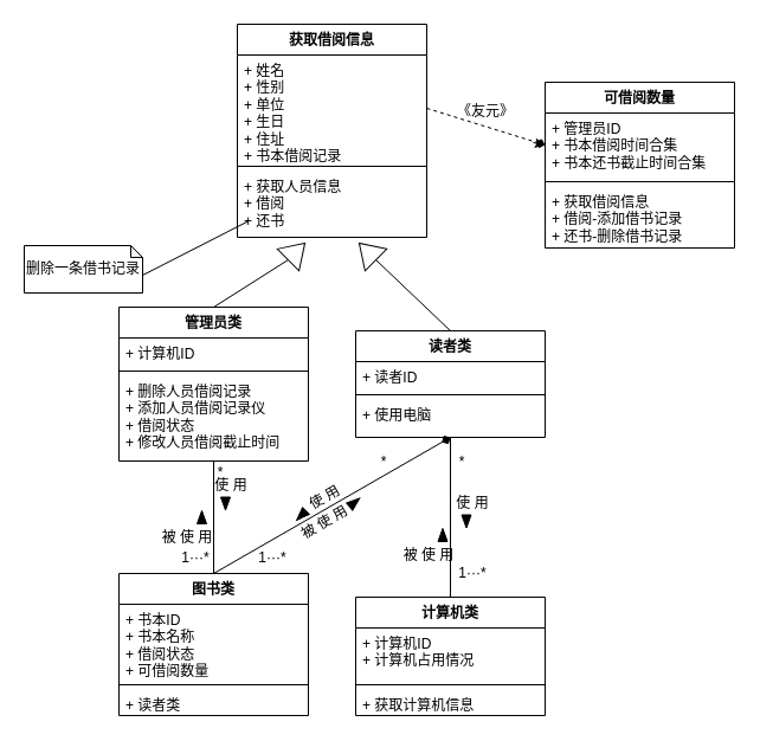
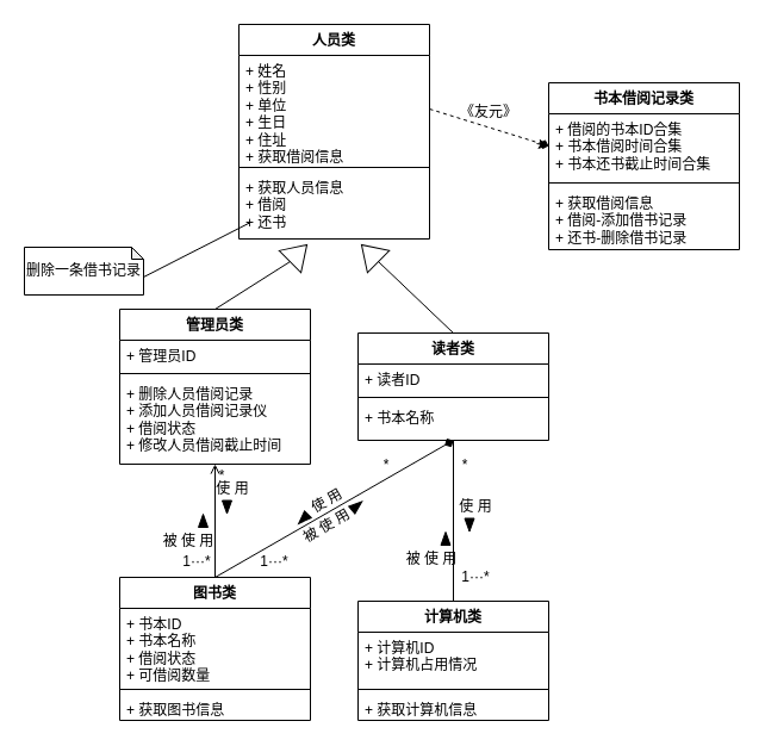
  <mxCell id="0" />
  <mxCell id="1" parent="0" />
- <mxCell id="2" value="获取借阅信息" style="swimlane;fontStyle=1;align=center;verticalAlign=top;childLayout=stackLayout;horizontal=1;startSize=26;horizontalStack=0;resizeParent=1;resizeParentMax=0;resizeLast=0;collapsible=1;marginBottom=0;whiteSpace=wrap;html=1;" vertex="1" parent="1"><mxGeometry x="200" y="20" width="160" height="180" as="geometry" /></mxCell>
- <mxCell id="3" value="+ 姓名&lt;br&gt;+ 性别&lt;br&gt;+ 单位&lt;br&gt;+ 生日&lt;br&gt;+ 住址&lt;br&gt;+ 书本借阅记录" style="text;strokeColor=none;fillColor=none;align=left;verticalAlign=top;spacingLeft=4;spacingRight=4;overflow=hidden;rotatable=0;points=[[0,0.5],[1,0.5]];portConstraint=eastwest;whiteSpace=wrap;html=1;" vertex="1" parent="2"><mxGeometry y="26" width="160" height="90" as="geometry" /></mxCell>
+ <mxCell id="2" value="人员类" style="swimlane;fontStyle=1;align=center;verticalAlign=top;childLayout=stackLayout;horizontal=1;startSize=26;horizontalStack=0;resizeParent=1;resizeParentMax=0;resizeLast=0;collapsible=1;marginBottom=0;whiteSpace=wrap;html=1;" vertex="1" parent="1"><mxGeometry x="200" y="20" width="160" height="180" as="geometry" /></mxCell>
+ <mxCell id="3" value="+ 姓名&lt;br&gt;+ 性别&lt;br&gt;+ 单位&lt;br&gt;+ 生日&lt;br&gt;+ 住址&lt;br&gt;+ 获取借阅信息" style="text;strokeColor=none;fillColor=none;align=left;verticalAlign=top;spacingLeft=4;spacingRight=4;overflow=hidden;rotatable=0;points=[[0,0.5],[1,0.5]];portConstraint=eastwest;whiteSpace=wrap;html=1;" vertex="1" parent="2"><mxGeometry y="26" width="160" height="90" as="geometry" /></mxCell>
  <mxCell id="4" value="" style="line;strokeWidth=1;fillColor=none;align=left;verticalAlign=middle;spacingTop=-1;spacingLeft=3;spacingRight=3;rotatable=0;labelPosition=right;points=[];portConstraint=eastwest;strokeColor=inherit;" vertex="1" parent="2"><mxGeometry y="116" width="160" height="8" as="geometry" /></mxCell>
  <mxCell id="5" value="+ 获取人员信息&lt;br&gt;+ 借阅&lt;br style=&quot;border-color: var(--border-color);&quot;&gt;+ 还书" style="text;strokeColor=none;fillColor=none;align=left;verticalAlign=top;spacingLeft=4;spacingRight=4;overflow=hidden;rotatable=0;points=[[0,0.5],[1,0.5]];portConstraint=eastwest;whiteSpace=wrap;html=1;" vertex="1" parent="2"><mxGeometry y="124" width="160" height="56" as="geometry" /></mxCell>
  <mxCell id="6" value="管理员类" style="swimlane;fontStyle=1;align=center;verticalAlign=top;childLayout=stackLayout;horizontal=1;startSize=26;horizontalStack=0;resizeParent=1;resizeParentMax=0;resizeLast=0;collapsible=1;marginBottom=0;whiteSpace=wrap;html=1;" vertex="1" parent="1"><mxGeometry x="100" y="259" width="160" height="130" as="geometry" /></mxCell>
- <mxCell id="7" value="+ 计算机ID" style="text;strokeColor=none;fillColor=none;align=left;verticalAlign=top;spacingLeft=4;spacingRight=4;overflow=hidden;rotatable=0;points=[[0,0.5],[1,0.5]];portConstraint=eastwest;whiteSpace=wrap;html=1;" vertex="1" parent="6"><mxGeometry y="26" width="160" height="24" as="geometry" /></mxCell>
+ <mxCell id="7" value="+ 管理员ID" style="text;strokeColor=none;fillColor=none;align=left;verticalAlign=top;spacingLeft=4;spacingRight=4;overflow=hidden;rotatable=0;points=[[0,0.5],[1,0.5]];portConstraint=eastwest;whiteSpace=wrap;html=1;" vertex="1" parent="6"><mxGeometry y="26" width="160" height="24" as="geometry" /></mxCell>
  <mxCell id="8" value="" style="line;strokeWidth=1;fillColor=none;align=left;verticalAlign=middle;spacingTop=-1;spacingLeft=3;spacingRight=3;rotatable=0;labelPosition=right;points=[];portConstraint=eastwest;strokeColor=inherit;" vertex="1" parent="6"><mxGeometry y="50" width="160" height="8" as="geometry" /></mxCell>
  <mxCell id="9" value="+ 删除人员借阅记录&lt;br&gt;+ 添加人员借阅记录仪&lt;br&gt;+ 借阅状态&lt;br style=&quot;border-color: var(--border-color);&quot;&gt;+ 修改人员借阅截止时间" style="text;strokeColor=none;fillColor=none;align=left;verticalAlign=top;spacingLeft=4;spacingRight=4;overflow=hidden;rotatable=0;points=[[0,0.5],[1,0.5]];portConstraint=eastwest;whiteSpace=wrap;html=1;" vertex="1" parent="6"><mxGeometry y="58" width="160" height="72" as="geometry" /></mxCell>
  <mxCell id="10" value="读者类" style="swimlane;fontStyle=1;align=center;verticalAlign=top;childLayout=stackLayout;horizontal=1;startSize=26;horizontalStack=0;resizeParent=1;resizeParentMax=0;resizeLast=0;collapsible=1;marginBottom=0;whiteSpace=wrap;html=1;" vertex="1" parent="1"><mxGeometry x="300" y="279" width="160" height="90" as="geometry" /></mxCell>
  <mxCell id="11" value="+ 读者ID" style="text;strokeColor=none;fillColor=none;align=left;verticalAlign=top;spacingLeft=4;spacingRight=4;overflow=hidden;rotatable=0;points=[[0,0.5],[1,0.5]];portConstraint=eastwest;whiteSpace=wrap;html=1;" vertex="1" parent="10"><mxGeometry y="26" width="160" height="24" as="geometry" /></mxCell>
  <mxCell id="12" value="" style="line;strokeWidth=1;fillColor=none;align=left;verticalAlign=middle;spacingTop=-1;spacingLeft=3;spacingRight=3;rotatable=0;labelPosition=right;points=[];portConstraint=eastwest;strokeColor=inherit;" vertex="1" parent="10"><mxGeometry y="50" width="160" height="8" as="geometry" /></mxCell>
- <mxCell id="13" value="+ 使用电脑" style="text;strokeColor=none;fillColor=none;align=left;verticalAlign=top;spacingLeft=4;spacingRight=4;overflow=hidden;rotatable=0;points=[[0,0.5],[1,0.5]];portConstraint=eastwest;whiteSpace=wrap;html=1;" vertex="1" parent="10"><mxGeometry y="58" width="160" height="32" as="geometry" /></mxCell>
+ <mxCell id="13" value="+ 书本名称" style="text;strokeColor=none;fillColor=none;align=left;verticalAlign=top;spacingLeft=4;spacingRight=4;overflow=hidden;rotatable=0;points=[[0,0.5],[1,0.5]];portConstraint=eastwest;whiteSpace=wrap;html=1;" vertex="1" parent="10"><mxGeometry y="58" width="160" height="32" as="geometry" /></mxCell>
  <mxCell id="14" value="" style="triangle;whiteSpace=wrap;html=1;rotation=-45;" vertex="1" parent="1"><mxGeometry x="240" y="199" width="20" height="26" as="geometry" /></mxCell>
  <mxCell id="15" value="" style="triangle;whiteSpace=wrap;html=1;rotation=-135;" vertex="1" parent="1"><mxGeometry x="300" y="199" width="20" height="26" as="geometry" /></mxCell>
  <mxCell id="16" value="" style="endArrow=none;html=1;rounded=0;exitX=0.5;exitY=0;exitDx=0;exitDy=0;entryX=0;entryY=0.5;entryDx=0;entryDy=0;" edge="1" parent="1" source="6" target="14"><mxGeometry width="50" height="50" relative="1" as="geometry"><mxPoint x="340" y="269" as="sourcePoint" /><mxPoint x="390" y="219" as="targetPoint" /></mxGeometry></mxCell>
  <mxCell id="17" value="" style="endArrow=none;html=1;rounded=0;entryX=0;entryY=0.5;entryDx=0;entryDy=0;exitX=0.5;exitY=0;exitDx=0;exitDy=0;" edge="1" parent="1" source="10" target="15"><mxGeometry width="50" height="50" relative="1" as="geometry"><mxPoint x="340" y="269" as="sourcePoint" /><mxPoint x="390" y="219" as="targetPoint" /></mxGeometry></mxCell>
  <mxCell id="18" value="图书类" style="swimlane;fontStyle=1;align=center;verticalAlign=top;childLayout=stackLayout;horizontal=1;startSize=26;horizontalStack=0;resizeParent=1;resizeParentMax=0;resizeLast=0;collapsible=1;marginBottom=0;whiteSpace=wrap;html=1;" vertex="1" parent="1"><mxGeometry x="100" y="484" width="160" height="120" as="geometry" /></mxCell>
  <mxCell id="19" value="+ 书本ID&lt;br&gt;+ 书本名称&lt;br&gt;+ 借阅状态&lt;br&gt;+ 可借阅数量" style="text;strokeColor=none;fillColor=none;align=left;verticalAlign=top;spacingLeft=4;spacingRight=4;overflow=hidden;rotatable=0;points=[[0,0.5],[1,0.5]];portConstraint=eastwest;whiteSpace=wrap;html=1;" vertex="1" parent="18"><mxGeometry y="26" width="160" height="64" as="geometry" /></mxCell>
  <mxCell id="20" value="" style="line;strokeWidth=1;fillColor=none;align=left;verticalAlign=middle;spacingTop=-1;spacingLeft=3;spacingRight=3;rotatable=0;labelPosition=right;points=[];portConstraint=eastwest;strokeColor=inherit;" vertex="1" parent="18"><mxGeometry y="90" width="160" height="8" as="geometry" /></mxCell>
- <mxCell id="21" value="+ &lt;font style=&quot;font-size: 12px;&quot;&gt;读者类&lt;/font&gt;" style="text;strokeColor=none;fillColor=none;align=left;verticalAlign=top;spacingLeft=4;spacingRight=4;overflow=hidden;rotatable=0;points=[[0,0.5],[1,0.5]];portConstraint=eastwest;whiteSpace=wrap;html=1;" vertex="1" parent="18"><mxGeometry y="98" width="160" height="22" as="geometry" /></mxCell>
+ <mxCell id="21" value="+ &lt;font style=&quot;font-size: 12px;&quot;&gt;获取图书信息&lt;/font&gt;" style="text;strokeColor=none;fillColor=none;align=left;verticalAlign=top;spacingLeft=4;spacingRight=4;overflow=hidden;rotatable=0;points=[[0,0.5],[1,0.5]];portConstraint=eastwest;whiteSpace=wrap;html=1;" vertex="1" parent="18"><mxGeometry y="98" width="160" height="22" as="geometry" /></mxCell>
  <mxCell id="22" value="计算机类" style="swimlane;fontStyle=1;align=center;verticalAlign=top;childLayout=stackLayout;horizontal=1;startSize=26;horizontalStack=0;resizeParent=1;resizeParentMax=0;resizeLast=0;collapsible=1;marginBottom=0;whiteSpace=wrap;html=1;" vertex="1" parent="1"><mxGeometry x="300" y="504" width="160" height="100" as="geometry" /></mxCell>
  <mxCell id="23" value="+ 计算机ID&lt;br&gt;+ 计算机占用情况" style="text;strokeColor=none;fillColor=none;align=left;verticalAlign=top;spacingLeft=4;spacingRight=4;overflow=hidden;rotatable=0;points=[[0,0.5],[1,0.5]];portConstraint=eastwest;whiteSpace=wrap;html=1;" vertex="1" parent="22"><mxGeometry y="26" width="160" height="44" as="geometry" /></mxCell>
  <mxCell id="24" value="" style="line;strokeWidth=1;fillColor=none;align=left;verticalAlign=middle;spacingTop=-1;spacingLeft=3;spacingRight=3;rotatable=0;labelPosition=right;points=[];portConstraint=eastwest;strokeColor=inherit;" vertex="1" parent="22"><mxGeometry y="70" width="160" height="8" as="geometry" /></mxCell>
  <mxCell id="25" value="+ 获取计算机信息" style="text;strokeColor=none;fillColor=none;align=left;verticalAlign=top;spacingLeft=4;spacingRight=4;overflow=hidden;rotatable=0;points=[[0,0.5],[1,0.5]];portConstraint=eastwest;whiteSpace=wrap;html=1;" vertex="1" parent="22"><mxGeometry y="78" width="160" height="22" as="geometry" /></mxCell>
- <mxCell id="26" value="" style="endArrow=none;html=1;rounded=0;exitX=0.5;exitY=0;exitDx=0;exitDy=0;entryX=0.5;entryY=1;entryDx=0;entryDy=0;entryPerimeter=0;" edge="1" parent="1" source="18" target="9"><mxGeometry width="50" height="50" relative="1" as="geometry"><mxPoint x="340" y="439" as="sourcePoint" /><mxPoint x="170" y="399" as="targetPoint" /></mxGeometry></mxCell>
+ <mxCell id="26" value="" style="endArrow=open;html=1;rounded=0;exitX=0.5;exitY=0;exitDx=0;exitDy=0;entryX=0.5;entryY=1;entryDx=0;entryDy=0;entryPerimeter=0;" edge="1" parent="1" source="18" target="9"><mxGeometry width="50" height="50" relative="1" as="geometry"><mxPoint x="340" y="439" as="sourcePoint" /><mxPoint x="170" y="399" as="targetPoint" /></mxGeometry></mxCell>
  <mxCell id="27" value="" style="endArrow=none;html=1;rounded=0;exitX=0.5;exitY=0;exitDx=0;exitDy=0;entryX=0.5;entryY=1.013;entryDx=0;entryDy=0;entryPerimeter=0;" edge="1" parent="1" source="22" target="13"><mxGeometry width="50" height="50" relative="1" as="geometry"><mxPoint x="309.66" y="439" as="sourcePoint" /><mxPoint x="309.66" y="379" as="targetPoint" /></mxGeometry></mxCell>
  <mxCell id="28" value="" style="endArrow=diamond;html=1;rounded=0;entryX=0.5;entryY=1;entryDx=0;entryDy=0;entryPerimeter=0;exitX=0.5;exitY=0;exitDx=0;exitDy=0;" edge="1" parent="1" source="18" target="13"><mxGeometry width="50" height="50" relative="1" as="geometry"><mxPoint x="340" y="459" as="sourcePoint" /><mxPoint x="390" y="409" as="targetPoint" /></mxGeometry></mxCell>
  <mxCell id="29" value="删除一条借书记录" style="shape=note;whiteSpace=wrap;html=1;backgroundOutline=1;darkOpacity=0.05;size=10;" vertex="1" parent="1"><mxGeometry x="20" y="207" width="100" height="40" as="geometry" /></mxCell>
- <mxCell id="30" value="可借阅数量" style="swimlane;fontStyle=1;align=center;verticalAlign=top;childLayout=stackLayout;horizontal=1;startSize=26;horizontalStack=0;resizeParent=1;resizeParentMax=0;resizeLast=0;collapsible=1;marginBottom=0;whiteSpace=wrap;html=1;" vertex="1" parent="1"><mxGeometry x="460" y="69" width="160" height="140" as="geometry"><mxRectangle x="440" y="90" width="120" height="30" as="alternateBounds" /></mxGeometry></mxCell>
- <mxCell id="31" value="+ 管理员ID&lt;br&gt;+ 书本借阅时间合集&lt;br&gt;+ 书本还书截止时间合集" style="text;strokeColor=none;fillColor=none;align=left;verticalAlign=top;spacingLeft=4;spacingRight=4;overflow=hidden;rotatable=0;points=[[0,0.5],[1,0.5]];portConstraint=eastwest;whiteSpace=wrap;html=1;" vertex="1" parent="30"><mxGeometry y="26" width="160" height="54" as="geometry" /></mxCell>
+ <mxCell id="30" value="书本借阅记录类" style="swimlane;fontStyle=1;align=center;verticalAlign=top;childLayout=stackLayout;horizontal=1;startSize=26;horizontalStack=0;resizeParent=1;resizeParentMax=0;resizeLast=0;collapsible=1;marginBottom=0;whiteSpace=wrap;html=1;" vertex="1" parent="1"><mxGeometry x="460" y="69" width="160" height="140" as="geometry"><mxRectangle x="440" y="90" width="120" height="30" as="alternateBounds" /></mxGeometry></mxCell>
+ <mxCell id="31" value="+ 借阅的书本ID合集&lt;br&gt;+ 书本借阅时间合集&lt;br&gt;+ 书本还书截止时间合集" style="text;strokeColor=none;fillColor=none;align=left;verticalAlign=top;spacingLeft=4;spacingRight=4;overflow=hidden;rotatable=0;points=[[0,0.5],[1,0.5]];portConstraint=eastwest;whiteSpace=wrap;html=1;" vertex="1" parent="30"><mxGeometry y="26" width="160" height="54" as="geometry" /></mxCell>
  <mxCell id="32" value="" style="line;strokeWidth=1;fillColor=none;align=left;verticalAlign=middle;spacingTop=-1;spacingLeft=3;spacingRight=3;rotatable=0;labelPosition=right;points=[];portConstraint=eastwest;strokeColor=inherit;" vertex="1" parent="30"><mxGeometry y="80" width="160" height="8" as="geometry" /></mxCell>
  <mxCell id="33" value="+ 获取借阅信息&lt;br&gt;+ 借阅-添加借书记录&lt;br&gt;+ 还书-删除借书记录" style="text;strokeColor=none;fillColor=none;align=left;verticalAlign=top;spacingLeft=4;spacingRight=4;overflow=hidden;rotatable=0;points=[[0,0.5],[1,0.5]];portConstraint=eastwest;whiteSpace=wrap;html=1;" vertex="1" parent="30"><mxGeometry y="88" width="160" height="52" as="geometry" /></mxCell>
  <mxCell id="34" value="" style="endArrow=diamond;dashed=1;html=1;rounded=0;exitX=1;exitY=0.5;exitDx=0;exitDy=0;entryX=0;entryY=0.5;entryDx=0;entryDy=0;" edge="1" parent="1" source="3" target="31"><mxGeometry width="50" height="50" relative="1" as="geometry"><mxPoint x="570" y="159" as="sourcePoint" /><mxPoint x="620" y="109" as="targetPoint" /></mxGeometry></mxCell>
  <mxCell id="35" value="" style="endArrow=classic;html=1;rounded=0;entryX=0;entryY=0.5;entryDx=0;entryDy=0;" edge="1" parent="1" target="31"><mxGeometry width="50" height="50" relative="1" as="geometry"><mxPoint x="450" y="120" as="sourcePoint" /><mxPoint x="610" y="109" as="targetPoint" /></mxGeometry></mxCell>
  <mxCell id="36" value="《友元》" style="text;html=1;strokeColor=none;fillColor=none;align=center;verticalAlign=middle;whiteSpace=wrap;rounded=0;" vertex="1" parent="1"><mxGeometry x="380" y="79" width="60" height="30" as="geometry" /></mxCell>
  <mxCell id="37" value="" style="endArrow=none;html=1;rounded=0;exitX=0;exitY=0;exitDx=100;exitDy=25;exitPerimeter=0;" edge="1" parent="1" source="29"><mxGeometry width="50" height="50" relative="1" as="geometry"><mxPoint x="120" y="161" as="sourcePoint" /><mxPoint x="210" y="186" as="targetPoint" /></mxGeometry></mxCell>
  <mxCell id="38" value="使 用" style="text;html=1;strokeColor=none;fillColor=none;align=center;verticalAlign=middle;whiteSpace=wrap;rounded=0;" vertex="1" parent="1"><mxGeometry x="165" y="395" width="60" height="30" as="geometry" /></mxCell>
  <mxCell id="39" value="被 使 用" style="text;html=1;strokeColor=none;fillColor=none;align=center;verticalAlign=middle;whiteSpace=wrap;rounded=0;" vertex="1" parent="1"><mxGeometry x="128" y="439" width="60" height="30" as="geometry" /></mxCell>
  <mxCell id="40" value="" style="triangle;whiteSpace=wrap;html=1;fillColor=#000000;rotation=-90;" vertex="1" parent="1"><mxGeometry x="164.5" y="432.5" width="11" height="8" as="geometry" /></mxCell>
  <mxCell id="41" value="" style="triangle;whiteSpace=wrap;html=1;fillColor=#000000;rotation=90;" vertex="1" parent="1"><mxGeometry x="184.5" y="421" width="11" height="8" as="geometry" /></mxCell>
  <mxCell id="42" value="*" style="text;html=1;strokeColor=none;fillColor=none;align=center;verticalAlign=middle;whiteSpace=wrap;rounded=0;" vertex="1" parent="1"><mxGeometry x="156" y="384" width="60" height="30" as="geometry" /></mxCell>
  <mxCell id="43" value="1···*" style="text;html=1;strokeColor=none;fillColor=none;align=center;verticalAlign=middle;whiteSpace=wrap;rounded=0;" vertex="1" parent="1"><mxGeometry x="135" y="456" width="60" height="30" as="geometry" /></mxCell>
  <mxCell id="44" value="使 用" style="text;html=1;strokeColor=none;fillColor=none;align=center;verticalAlign=middle;whiteSpace=wrap;rounded=0;rotation=-30;" vertex="1" parent="1"><mxGeometry x="244" y="405" width="60" height="30" as="geometry" /></mxCell>
  <mxCell id="45" value="被 使 用" style="text;html=1;strokeColor=none;fillColor=none;align=center;verticalAlign=middle;whiteSpace=wrap;rounded=0;rotation=-30;" vertex="1" parent="1"><mxGeometry x="244" y="426" width="60" height="30" as="geometry" /></mxCell>
  <mxCell id="46" value="" style="triangle;whiteSpace=wrap;html=1;fillColor=#000000;rotation=-40;" vertex="1" parent="1"><mxGeometry x="293.5" y="420" width="11" height="8" as="geometry" /></mxCell>
  <mxCell id="47" value="" style="triangle;whiteSpace=wrap;html=1;fillColor=#000000;rotation=-225;" vertex="1" parent="1"><mxGeometry x="248.5" y="431" width="11" height="8" as="geometry" /></mxCell>
  <mxCell id="48" value="*" style="text;html=1;strokeColor=none;fillColor=none;align=center;verticalAlign=middle;whiteSpace=wrap;rounded=0;" vertex="1" parent="1"><mxGeometry x="293.5" y="375" width="60" height="30" as="geometry" /></mxCell>
  <mxCell id="49" value="1···*" style="text;html=1;strokeColor=none;fillColor=none;align=center;verticalAlign=middle;whiteSpace=wrap;rounded=0;" vertex="1" parent="1"><mxGeometry x="199.5" y="456" width="60" height="30" as="geometry" /></mxCell>
  <mxCell id="50" value="使 用" style="text;html=1;strokeColor=none;fillColor=none;align=center;verticalAlign=middle;whiteSpace=wrap;rounded=0;" vertex="1" parent="1"><mxGeometry x="368.5" y="410" width="60" height="30" as="geometry" /></mxCell>
  <mxCell id="51" value="被 使 用" style="text;html=1;strokeColor=none;fillColor=none;align=center;verticalAlign=middle;whiteSpace=wrap;rounded=0;" vertex="1" parent="1"><mxGeometry x="331.5" y="454" width="60" height="30" as="geometry" /></mxCell>
  <mxCell id="52" value="" style="triangle;whiteSpace=wrap;html=1;fillColor=#000000;rotation=-90;" vertex="1" parent="1"><mxGeometry x="368" y="447.5" width="11" height="8" as="geometry" /></mxCell>
  <mxCell id="53" value="" style="triangle;whiteSpace=wrap;html=1;fillColor=#000000;rotation=90;" vertex="1" parent="1"><mxGeometry x="388" y="436" width="11" height="8" as="geometry" /></mxCell>
  <mxCell id="54" value="*" style="text;html=1;strokeColor=none;fillColor=none;align=center;verticalAlign=middle;whiteSpace=wrap;rounded=0;" vertex="1" parent="1"><mxGeometry x="360" y="375" width="60" height="30" as="geometry" /></mxCell>
  <mxCell id="55" value="1···*" style="text;html=1;strokeColor=none;fillColor=none;align=center;verticalAlign=middle;whiteSpace=wrap;rounded=0;" vertex="1" parent="1"><mxGeometry x="368.5" y="469" width="60" height="30" as="geometry" /></mxCell>
